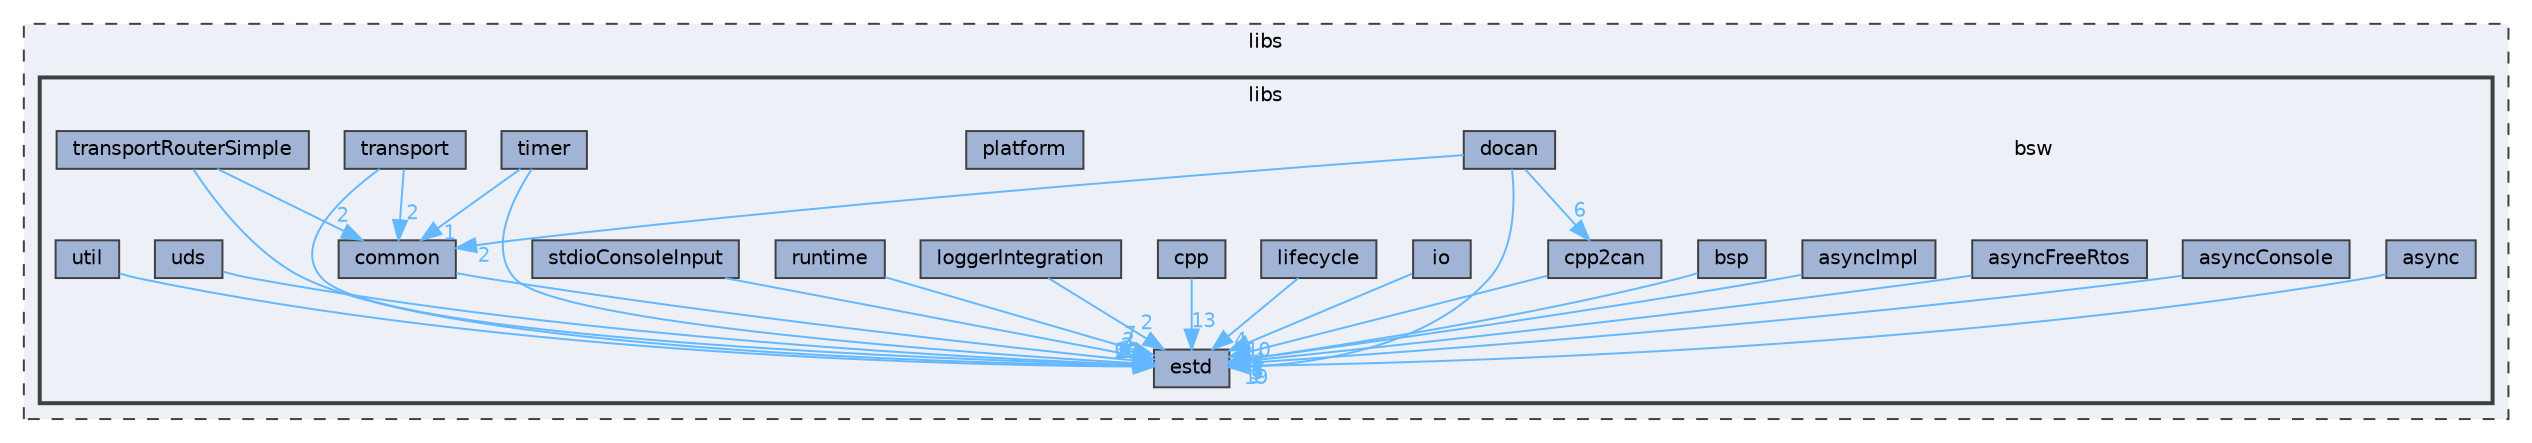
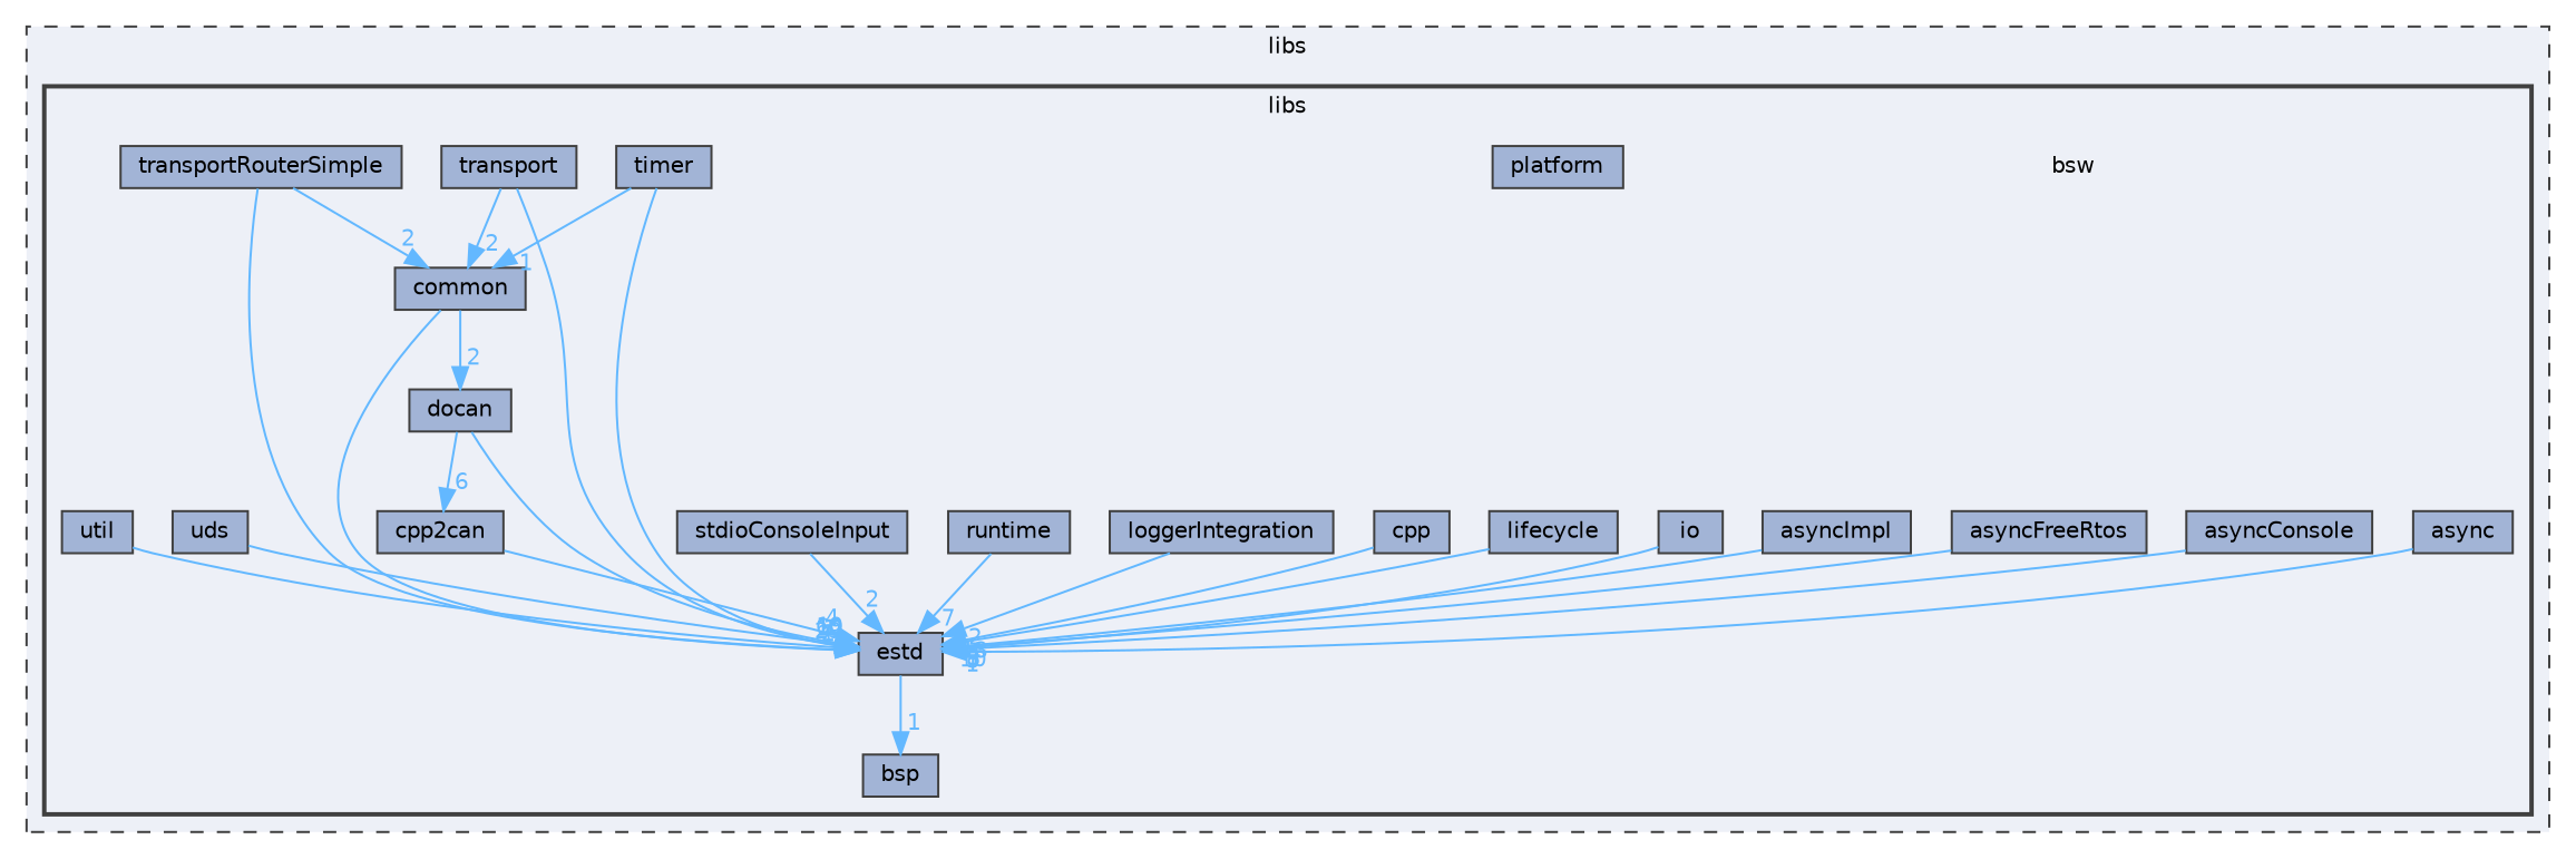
  digraph {
    compound=true
    node [fontname=Helvetica fontsize=10 shape=box color=grey25 fillcolor="#a2b4d6" style=filled]
    edge [color=steelblue1 fontcolor=steelblue1 fontname=Helvetica fontsize=10 headlabel=2 labeldistance=1.5 labelfontname=Helvetica labelfontsize=10]
    n1 [height=0.2 label=bsw shape=plaintext width=0.4 color="" fillcolor="" style=""]
    n2 [height=0.2 label=async width=0.4]
    n3 [height=0.2 label=asyncConsole width=0.4]
    n4 [height=0.2 label=asyncFreeRtos width=0.4]
    n5 [height=0.2 label=asyncImpl width=0.4]
    n6 [height=0.2 label=bsp width=0.4]
    n7 [height=0.2 label=common width=0.4]
    n8 [height=0.2 label=cpp2can width=0.4]
    n9 [height=0.2 label=docan width=0.4]
    n10 [height=0.2 label=estd width=0.4]
    n11 [height=0.2 label=io width=0.4]
    n12 [height=0.2 label=lifecycle width=0.4]
    n13 [height=0.2 label=cpp width=0.4]
    n14 [height=0.2 label=loggerIntegration width=0.4]
    n15 [height=0.2 label=platform width=0.4]
    n16 [height=0.2 label=runtime width=0.4]
    n17 [height=0.2 label=stdioConsoleInput width=0.4]
    n18 [height=0.2 label=timer width=0.4]
    n19 [height=0.2 label=transport width=0.4]
    n20 [height=0.2 label=transportRouterSimple width=0.4]
    n21 [height=0.2 label=uds width=0.4]
    n22 [height=0.2 label=util width=0.4]
    subgraph cluster_1 {
      bgcolor="#edf0f7"
      fontname=Helvetica
      fontsize=10
      label=libs
      pencolor=grey25
      style="filled,dashed"
      subgraph cluster_2 {
        bgcolor="#edf0f7"
        fontname=Helvetica
        fontsize=10
        label=libs
        pencolor=grey25
        style="filled,bold"
        n1
        n2
        n3
        n4
        n5
        n6
        n7
        n8
        n9
        n10
        n11
        n12
        n13
        n14
        n15
        n16
        n17
        n18
        n19
        n20
        n21
        n22
      }
    }
    n2 -> n10 [headlabel=1]
    n3 -> n10 [headlabel=5]
    n4 -> n10 [headlabel=8]
    n5 -> n10 [headlabel=3]
-   n6 -> n10 [headlabel=1]
+   n10 -> n6 [headlabel=1]
    n7 -> n10
    n8 -> n10 [headlabel=4]
-   n9 -> n7
+   n7 -> n9
    n9 -> n8 [headlabel=6]
    n9 -> n10 [headlabel=19]
    n11 -> n10 [headlabel=10]
    n12 -> n10 [headlabel=4]
    n13 -> n10 [headlabel=13]
    n14 -> n10
    n16 -> n10 [headlabel=7]
    n17 -> n10
    n18 -> n7 [headlabel=1]
    n18 -> n10 [headlabel=1]
    n19 -> n7
    n19 -> n10 [headlabel=10]
    n20 -> n7
    n20 -> n10 [headlabel=1]
    n21 -> n10 [headlabel=60]
    n22 -> n10 [headlabel=29]
  }
